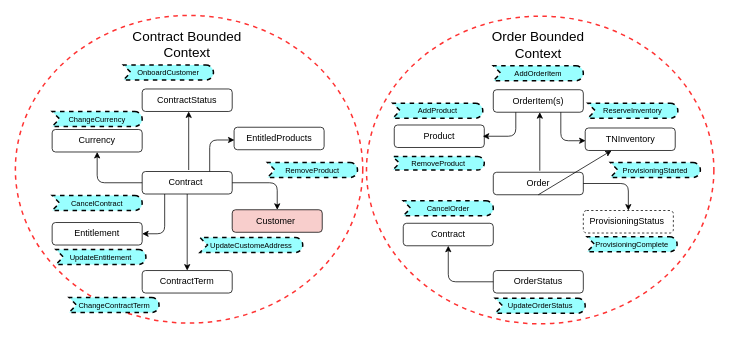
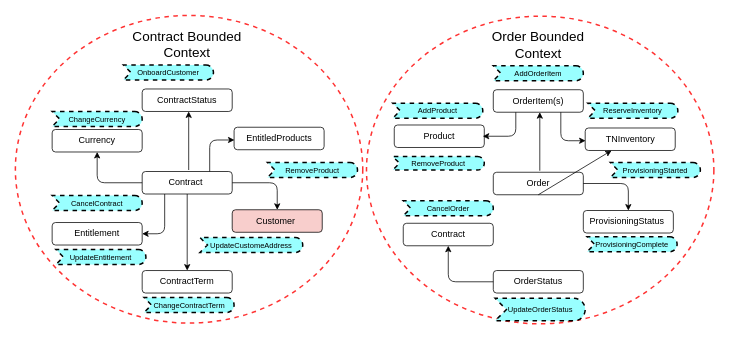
  <mxCell id="0" />
  <mxCell id="1" parent="0" />
  <mxCell id="2" value="" style="ellipse;whiteSpace=wrap;html=1;dashed=1;strokeWidth=2;strokeColor=#FF3333;" vertex="1" parent="1"><mxGeometry x="20" y="20" width="463" height="410" as="geometry" /></mxCell>
  <mxCell id="3" value="Contract&amp;nbsp;" style="rounded=1;whiteSpace=wrap;html=1;" vertex="1" parent="1"><mxGeometry x="189" y="228" width="120" height="30" as="geometry" /></mxCell>
  <mxCell id="4" value="Customer&amp;nbsp;" style="rounded=1;whiteSpace=wrap;html=1;fillColor=#f8cecc;" vertex="1" parent="1"><mxGeometry x="309" y="279" width="120" height="30" as="geometry" /></mxCell>
  <mxCell id="5" value="Entitlement" style="rounded=1;whiteSpace=wrap;html=1;" vertex="1" parent="1"><mxGeometry x="69" y="296" width="120" height="30" as="geometry" /></mxCell>
  <mxCell id="6" value="EntitledProducts" style="rounded=1;whiteSpace=wrap;html=1;" vertex="1" parent="1"><mxGeometry x="311.5" y="169" width="120" height="30" as="geometry" /></mxCell>
  <mxCell id="7" value="Currency" style="rounded=1;whiteSpace=wrap;html=1;" vertex="1" parent="1"><mxGeometry x="69" y="172" width="120" height="30" as="geometry" /></mxCell>
  <mxCell id="8" value="ContractTerm" style="rounded=1;whiteSpace=wrap;html=1;" vertex="1" parent="1"><mxGeometry x="189" y="360" width="120" height="30" as="geometry" /></mxCell>
  <mxCell id="9" value="ContractStatus" style="rounded=1;whiteSpace=wrap;html=1;" vertex="1" parent="1"><mxGeometry x="189" y="118" width="120" height="30" as="geometry" /></mxCell>
  <mxCell id="10" value="Contract Bounded Context" style="text;html=1;strokeColor=none;fillColor=none;align=center;verticalAlign=middle;whiteSpace=wrap;rounded=0;dashed=1;fontSize=18;" vertex="1" parent="1"><mxGeometry x="164.25" y="44" width="169.5" height="30" as="geometry" /></mxCell>
  <mxCell id="11" value="" style="endArrow=classic;html=1;fontSize=18;entryX=0.45;entryY=1;entryDx=0;entryDy=0;entryPerimeter=0;" edge="1" parent="1"><mxGeometry width="50" height="50" relative="1" as="geometry"><mxPoint x="251" y="226" as="sourcePoint" /><mxPoint x="251" y="148" as="targetPoint" /></mxGeometry></mxCell>
  <mxCell id="12" value="" style="endArrow=classic;html=1;fontSize=18;exitX=0.5;exitY=1;exitDx=0;exitDy=0;" edge="1" parent="1" source="3" target="8"><mxGeometry width="50" height="50" relative="1" as="geometry"><mxPoint x="260.04" y="228.01" as="sourcePoint" /><mxPoint x="261" y="158" as="targetPoint" /></mxGeometry></mxCell>
  <mxCell id="13" value="" style="endArrow=classic;html=1;fontSize=18;entryX=0.5;entryY=1;entryDx=0;entryDy=0;exitX=0;exitY=0.5;exitDx=0;exitDy=0;" edge="1" parent="1" source="3" target="7"><mxGeometry width="50" height="50" relative="1" as="geometry"><mxPoint x="436" y="286" as="sourcePoint" /><mxPoint x="486" y="236" as="targetPoint" /><Array as="points"><mxPoint x="129" y="243" /></Array></mxGeometry></mxCell>
  <mxCell id="14" value="" style="endArrow=classic;html=1;fontSize=18;entryX=0.5;entryY=0;entryDx=0;entryDy=0;exitX=1;exitY=0.5;exitDx=0;exitDy=0;" edge="1" parent="1" source="3" target="4"><mxGeometry width="50" height="50" relative="1" as="geometry"><mxPoint x="199" y="253" as="sourcePoint" /><mxPoint x="139" y="212" as="targetPoint" /><Array as="points"><mxPoint x="369" y="243" /></Array></mxGeometry></mxCell>
  <mxCell id="15" value="" style="endArrow=classic;html=1;fontSize=18;exitX=0.25;exitY=1;exitDx=0;exitDy=0;entryX=1;entryY=0.5;entryDx=0;entryDy=0;" edge="1" parent="1" source="3" target="5"><mxGeometry width="50" height="50" relative="1" as="geometry"><mxPoint x="86" y="440" as="sourcePoint" /><mxPoint x="189" y="316" as="targetPoint" /><Array as="points"><mxPoint x="219" y="311" /></Array></mxGeometry></mxCell>
  <mxCell id="16" value="OnboardCustomer" style="html=1;outlineConnect=0;whiteSpace=wrap;fillColor=#99ffff;shape=mxgraph.archimate3.event;dashed=1;strokeWidth=2;fontSize=10;" vertex="1" parent="1"><mxGeometry x="164" y="86" width="120" height="20" as="geometry" /></mxCell>
  <mxCell id="17" value="CancelContract" style="html=1;outlineConnect=0;whiteSpace=wrap;fillColor=#99ffff;shape=mxgraph.archimate3.event;dashed=1;strokeWidth=2;fontSize=10;" vertex="1" parent="1"><mxGeometry x="69" y="260" width="120" height="20" as="geometry" /></mxCell>
  <mxCell id="18" value="" style="endArrow=classic;html=1;fontSize=18;exitX=0.75;exitY=0;exitDx=0;exitDy=0;entryX=0.004;entryY=0.567;entryDx=0;entryDy=0;entryPerimeter=0;" edge="1" parent="1" source="3" target="6"><mxGeometry width="50" height="50" relative="1" as="geometry"><mxPoint x="261" y="236" as="sourcePoint" /><mxPoint x="312" y="177" as="targetPoint" /><Array as="points"><mxPoint x="279" y="186" /></Array></mxGeometry></mxCell>
  <mxCell id="19" value="RemoveProduct" style="html=1;outlineConnect=0;whiteSpace=wrap;fillColor=#99ffff;shape=mxgraph.archimate3.event;dashed=1;strokeWidth=2;fontSize=10;" vertex="1" parent="1"><mxGeometry x="356" y="216" width="120" height="20" as="geometry" /></mxCell>
  <mxCell id="20" value="ChangeCurrency" style="html=1;outlineConnect=0;whiteSpace=wrap;fillColor=#99ffff;shape=mxgraph.archimate3.event;dashed=1;strokeWidth=2;fontSize=10;" vertex="1" parent="1"><mxGeometry x="69" y="148" width="120" height="20" as="geometry" /></mxCell>
- <mxCell id="21" value="ChangeContractTerm" style="html=1;outlineConnect=0;whiteSpace=wrap;fillColor=#99ffff;shape=mxgraph.archimate3.event;dashed=1;strokeWidth=2;fontSize=10;" vertex="1" parent="1"><mxGeometry x="91.5" y="396" width="120" height="20" as="geometry" /></mxCell>
+ <mxCell id="21" value="ChangeContractTerm" style="html=1;outlineConnect=0;whiteSpace=wrap;fillColor=#99ffff;shape=mxgraph.archimate3.event;dashed=1;strokeWidth=2;fontSize=10;" vertex="1" parent="1"><mxGeometry x="191.5" y="396" width="120" height="20" as="geometry" /></mxCell>
  <mxCell id="22" value="UpdateCustomeAddress" style="html=1;outlineConnect=0;whiteSpace=wrap;fillColor=#99ffff;shape=mxgraph.archimate3.event;dashed=1;strokeWidth=2;fontSize=10;" vertex="1" parent="1"><mxGeometry x="266" y="316" width="137" height="20" as="geometry" /></mxCell>
  <mxCell id="23" value="" style="ellipse;whiteSpace=wrap;html=1;dashed=1;strokeWidth=2;strokeColor=#FF3333;" vertex="1" parent="1"><mxGeometry x="488" y="21" width="463" height="410" as="geometry" /></mxCell>
  <mxCell id="24" value="Order" style="rounded=1;whiteSpace=wrap;html=1;" vertex="1" parent="1"><mxGeometry x="657" y="229" width="120" height="30" as="geometry" /></mxCell>
- <mxCell id="25" value="ProvisioningStatus&amp;nbsp;" style="rounded=1;whiteSpace=wrap;html=1;dashed=1;" vertex="1" parent="1"><mxGeometry x="777" y="280" width="120" height="30" as="geometry" /></mxCell>
+ <mxCell id="25" value="ProvisioningStatus&amp;nbsp;" style="rounded=1;whiteSpace=wrap;html=1;" vertex="1" parent="1"><mxGeometry x="777" y="280" width="120" height="30" as="geometry" /></mxCell>
  <mxCell id="26" value="Contract" style="rounded=1;whiteSpace=wrap;html=1;" vertex="1" parent="1"><mxGeometry x="537" y="297" width="120" height="30" as="geometry" /></mxCell>
  <mxCell id="27" value="TNInventory" style="rounded=1;whiteSpace=wrap;html=1;" vertex="1" parent="1"><mxGeometry x="779.5" y="170" width="120" height="30" as="geometry" /></mxCell>
  <mxCell id="28" value="Product" style="rounded=1;whiteSpace=wrap;html=1;" vertex="1" parent="1"><mxGeometry x="525" y="166" width="120" height="30" as="geometry" /></mxCell>
  <mxCell id="29" value="OrderStatus" style="rounded=1;whiteSpace=wrap;html=1;" vertex="1" parent="1"><mxGeometry x="657" y="360" width="120" height="30" as="geometry" /></mxCell>
  <mxCell id="30" value="OrderItem(s)" style="rounded=1;whiteSpace=wrap;html=1;" vertex="1" parent="1"><mxGeometry x="657" y="119" width="120" height="30" as="geometry" /></mxCell>
  <mxCell id="31" value="Order Bounded Context" style="text;html=1;strokeColor=none;fillColor=none;align=center;verticalAlign=middle;whiteSpace=wrap;rounded=0;dashed=1;fontSize=18;" vertex="1" parent="1"><mxGeometry x="632.25" y="45" width="169.5" height="30" as="geometry" /></mxCell>
  <mxCell id="32" value="" style="endArrow=classic;html=1;fontSize=18;entryX=0.45;entryY=1;entryDx=0;entryDy=0;entryPerimeter=0;" edge="1" parent="1"><mxGeometry width="50" height="50" relative="1" as="geometry"><mxPoint x="719" y="227" as="sourcePoint" /><mxPoint x="719" y="149" as="targetPoint" /></mxGeometry></mxCell>
  <mxCell id="33" value="" style="endArrow=classic;html=1;fontSize=18;exitX=0.5;exitY=1;exitDx=0;exitDy=0;" edge="1" source="24" target="27" parent="1"><mxGeometry width="50" height="50" relative="1" as="geometry"><mxPoint x="728.04" y="229.01" as="sourcePoint" /><mxPoint x="729" y="159" as="targetPoint" /></mxGeometry></mxCell>
  <mxCell id="34" value="" style="endArrow=classic;html=1;fontSize=18;exitX=0.25;exitY=1;exitDx=0;exitDy=0;" edge="1" source="30" parent="1"><mxGeometry width="50" height="50" relative="1" as="geometry"><mxPoint x="904" y="287" as="sourcePoint" /><mxPoint x="643" y="181" as="targetPoint" /><Array as="points"><mxPoint x="687" y="181" /></Array></mxGeometry></mxCell>
  <mxCell id="35" value="" style="endArrow=classic;html=1;fontSize=18;entryX=0.5;entryY=0;entryDx=0;entryDy=0;exitX=1;exitY=0.5;exitDx=0;exitDy=0;" edge="1" source="24" target="25" parent="1"><mxGeometry width="50" height="50" relative="1" as="geometry"><mxPoint x="667" y="254" as="sourcePoint" /><mxPoint x="607" y="213" as="targetPoint" /><Array as="points"><mxPoint x="837" y="244" /></Array></mxGeometry></mxCell>
  <mxCell id="36" value="" style="endArrow=classic;html=1;fontSize=18;exitX=0;exitY=0.5;exitDx=0;exitDy=0;entryX=0.5;entryY=1;entryDx=0;entryDy=0;" edge="1" source="29" target="26" parent="1"><mxGeometry width="50" height="50" relative="1" as="geometry"><mxPoint x="554" y="441" as="sourcePoint" /><mxPoint x="604" y="391" as="targetPoint" /><Array as="points"><mxPoint x="597" y="375" /></Array></mxGeometry></mxCell>
  <mxCell id="37" value="AddOrderItem" style="html=1;outlineConnect=0;whiteSpace=wrap;fillColor=#99ffff;shape=mxgraph.archimate3.event;dashed=1;strokeWidth=2;fontSize=10;" vertex="1" parent="1"><mxGeometry x="657" y="87" width="120" height="20" as="geometry" /></mxCell>
  <mxCell id="38" value="CancelOrder" style="html=1;outlineConnect=0;whiteSpace=wrap;fillColor=#99ffff;shape=mxgraph.archimate3.event;dashed=1;strokeWidth=2;fontSize=10;" vertex="1" parent="1"><mxGeometry x="537" y="267" width="120" height="20" as="geometry" /></mxCell>
  <mxCell id="39" value="" style="endArrow=classic;html=1;fontSize=18;entryX=0.004;entryY=0.567;entryDx=0;entryDy=0;entryPerimeter=0;exitX=0.75;exitY=1;exitDx=0;exitDy=0;" edge="1" source="30" target="27" parent="1"><mxGeometry width="50" height="50" relative="1" as="geometry"><mxPoint x="747" y="156" as="sourcePoint" /><mxPoint x="780" y="178" as="targetPoint" /><Array as="points"><mxPoint x="747" y="187" /></Array></mxGeometry></mxCell>
  <mxCell id="40" value="RemoveProduct" style="html=1;outlineConnect=0;whiteSpace=wrap;fillColor=#99ffff;shape=mxgraph.archimate3.event;dashed=1;strokeWidth=2;fontSize=10;" vertex="1" parent="1"><mxGeometry x="523" y="208" width="122" height="18" as="geometry" /></mxCell>
- <mxCell id="41" value="UpdateOrderStatus" style="html=1;outlineConnect=0;whiteSpace=wrap;fillColor=#99ffff;shape=mxgraph.archimate3.event;dashed=1;strokeWidth=2;fontSize=10;" vertex="1" parent="1"><mxGeometry x="659.5" y="397" width="120" height="20" as="geometry" /></mxCell>
+ <mxCell id="41" value="UpdateOrderStatus" style="html=1;outlineConnect=0;whiteSpace=wrap;fillColor=#99ffff;shape=mxgraph.archimate3.event;dashed=1;strokeWidth=2;fontSize=10;" vertex="1" parent="1"><mxGeometry x="659.5" y="397" width="120" height="30" as="geometry" /></mxCell>
  <mxCell id="42" value="ProvisioningStarted" style="html=1;outlineConnect=0;whiteSpace=wrap;fillColor=#99ffff;shape=mxgraph.archimate3.event;dashed=1;strokeWidth=2;fontSize=10;" vertex="1" parent="1"><mxGeometry x="813" y="216" width="120" height="20" as="geometry" /></mxCell>
  <mxCell id="43" value="AddProduct" style="html=1;outlineConnect=0;whiteSpace=wrap;fillColor=#99ffff;shape=mxgraph.archimate3.event;dashed=1;strokeWidth=2;fontSize=10;" vertex="1" parent="1"><mxGeometry x="523" y="137" width="120" height="20" as="geometry" /></mxCell>
  <mxCell id="44" value="UpdateEntitlement" style="html=1;outlineConnect=0;whiteSpace=wrap;fillColor=#99ffff;shape=mxgraph.archimate3.event;dashed=1;strokeWidth=2;fontSize=10;" vertex="1" parent="1"><mxGeometry x="74" y="332" width="120" height="20" as="geometry" /></mxCell>
  <mxCell id="45" value="ReserveInventory" style="html=1;outlineConnect=0;whiteSpace=wrap;fillColor=#99ffff;shape=mxgraph.archimate3.event;dashed=1;strokeWidth=2;fontSize=10;" vertex="1" parent="1"><mxGeometry x="783" y="137" width="120" height="20" as="geometry" /></mxCell>
  <mxCell id="46" value="ProvisioningComplete" style="html=1;outlineConnect=0;whiteSpace=wrap;fillColor=#99ffff;shape=mxgraph.archimate3.event;dashed=1;strokeWidth=2;fontSize=10;" vertex="1" parent="1"><mxGeometry x="782" y="315" width="120" height="20" as="geometry" /></mxCell>
